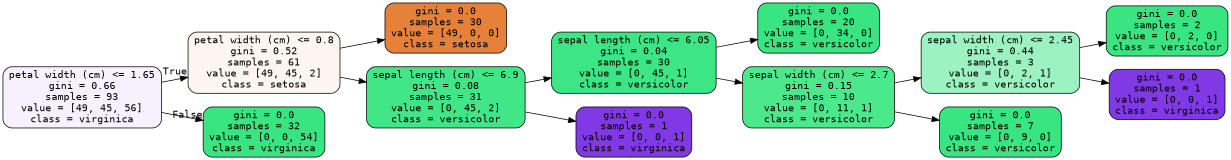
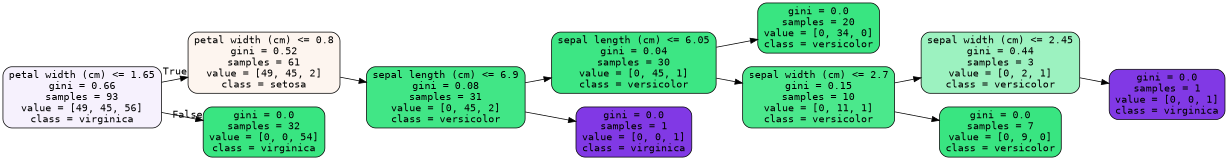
  digraph {
    fontname="DejaVu Sans Mono"
    rankdir=LR
    node [color=black fillcolor="#39e581ff" fontname="DejaVu Sans Mono" shape=box style="filled, rounded"]
    edge [fontname="DejaVu Sans Mono"]
    n1 [fillcolor="#8139e512" label="petal width (cm) <= 1.65\ngini = 0.66\nsamples = 93\nvalue = [49, 45, 56]\nclass = virginica"]
    n2 [fillcolor="#e5813914" label="petal width (cm) <= 0.8\ngini = 0.52\nsamples = 61\nvalue = [49, 45, 2]\nclass = setosa"]
    n3 [label="gini = 0.0\nsamples = 32\nvalue = [0, 0, 54]\nclass = virginica"]
-   n4 [fillcolor="#e58139ff" label="gini = 0.0\nsamples = 30\nvalue = [49, 0, 0]\nclass = setosa"]
    n5 [fillcolor="#39e581f4" label="sepal length (cm) <= 6.9\ngini = 0.08\nsamples = 31\nvalue = [0, 45, 2]\nclass = versicolor"]
    n6 [fillcolor="#39e581f9" label="sepal length (cm) <= 6.05\ngini = 0.04\nsamples = 30\nvalue = [0, 45, 1]\nclass = versicolor"]
    n7 [fillcolor="#8139e5ff" label="gini = 0.0\nsamples = 1\nvalue = [0, 0, 1]\nclass = virginica"]
    n8 [label="gini = 0.0\nsamples = 20\nvalue = [0, 34, 0]\nclass = versicolor"]
    n9 [fillcolor="#39e581e8" label="sepal width (cm) <= 2.7\ngini = 0.15\nsamples = 10\nvalue = [0, 11, 1]\nclass = versicolor"]
    n10 [fillcolor="#39e5817f" label="sepal width (cm) <= 2.45\ngini = 0.44\nsamples = 3\nvalue = [0, 2, 1]\nclass = versicolor"]
    n11 [label="gini = 0.0\nsamples = 7\nvalue = [0, 9, 0]\nclass = versicolor"]
-   n12 [label="gini = 0.0\nsamples = 2\nvalue = [0, 2, 0]\nclass = versicolor"]
    n13 [fillcolor="#8139e5ff" label="gini = 0.0\nsamples = 1\nvalue = [0, 0, 1]\nclass = virginica"]
    n1 -> n2 [headlabel=True labelangle=45 labeldistance=2.5]
    n1 -> n3 [headlabel=False labelangle=-45 labeldistance=2.5]
-   n2 -> n4
    n2 -> n5
    n5 -> n6
    n5 -> n7
    n6 -> n8
    n6 -> n9
    n9 -> n10
    n9 -> n11
-   n10 -> n12
    n10 -> n13
  }
